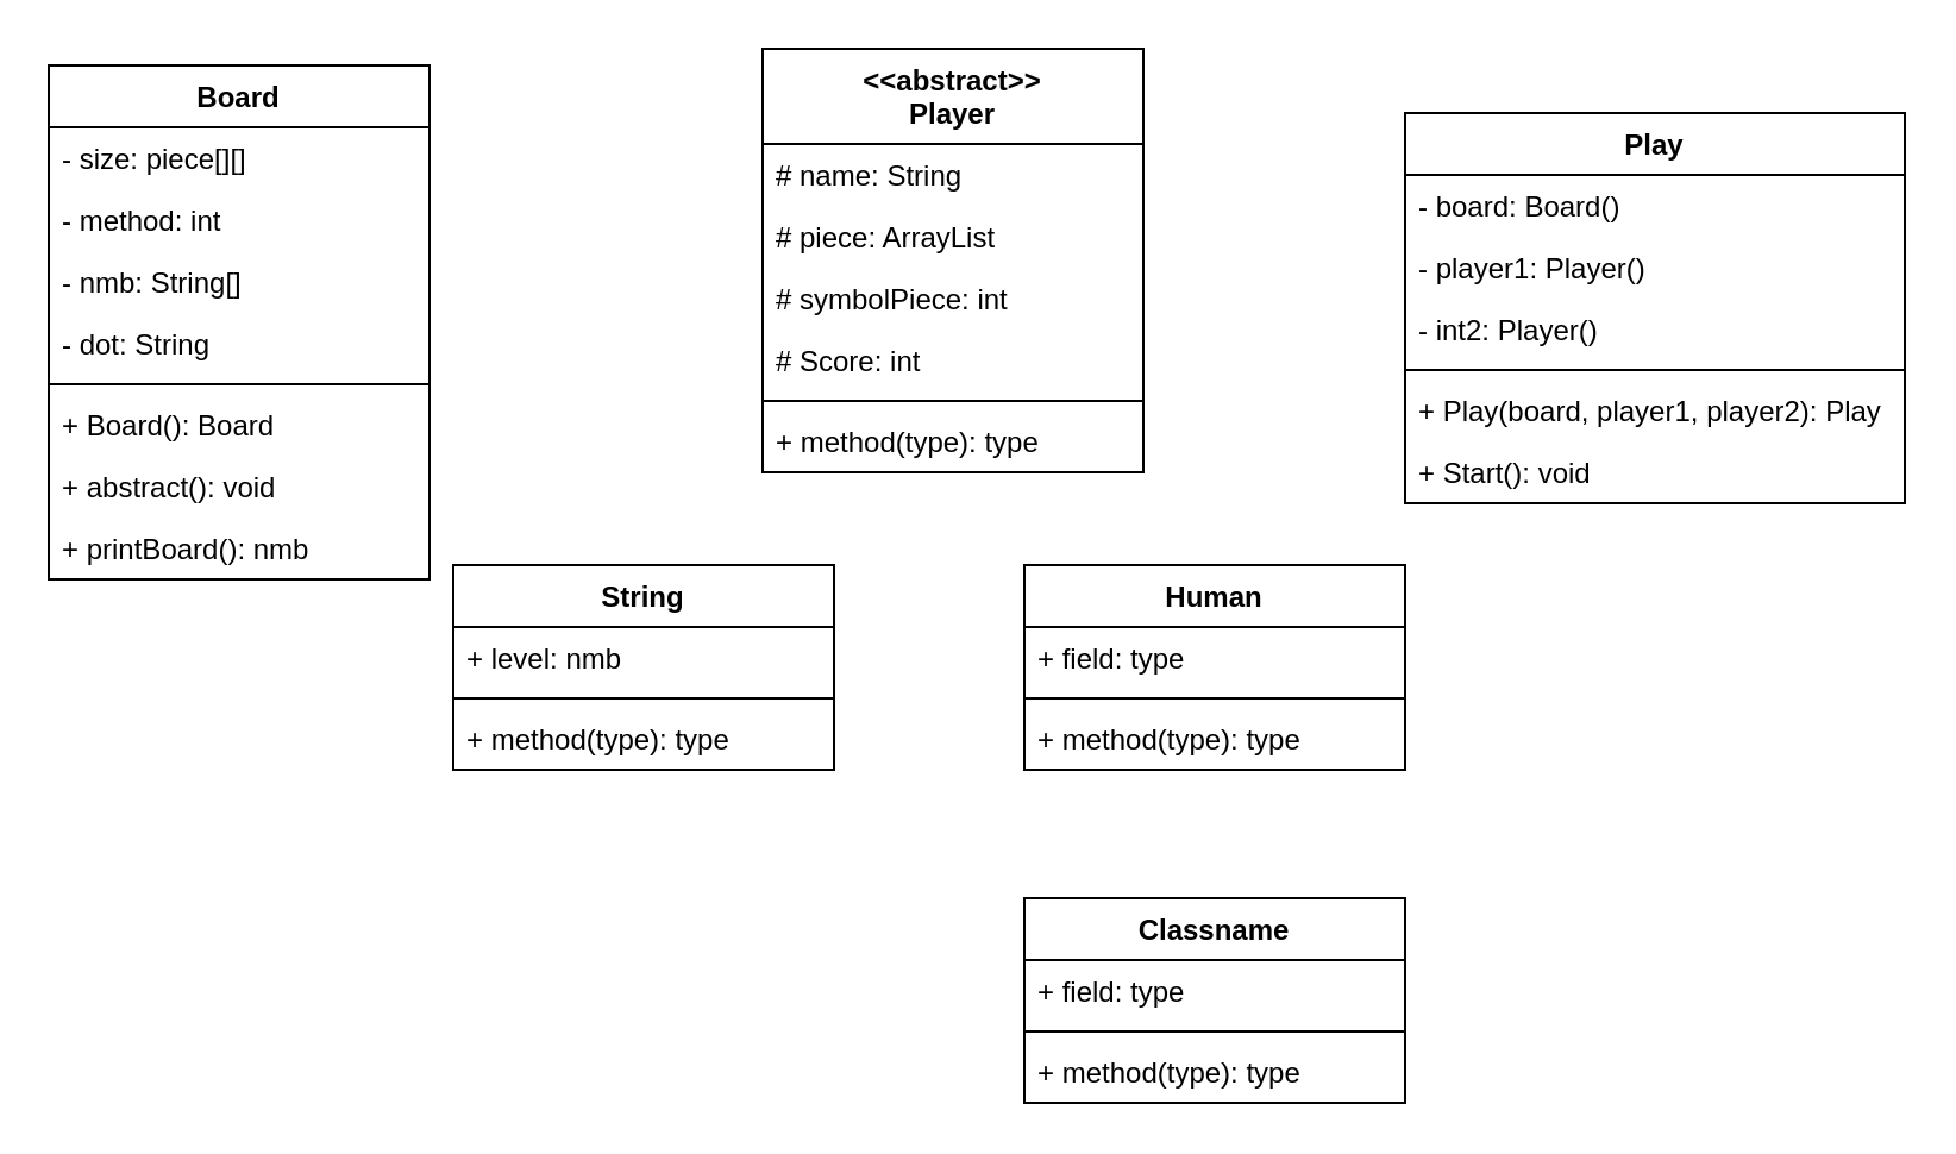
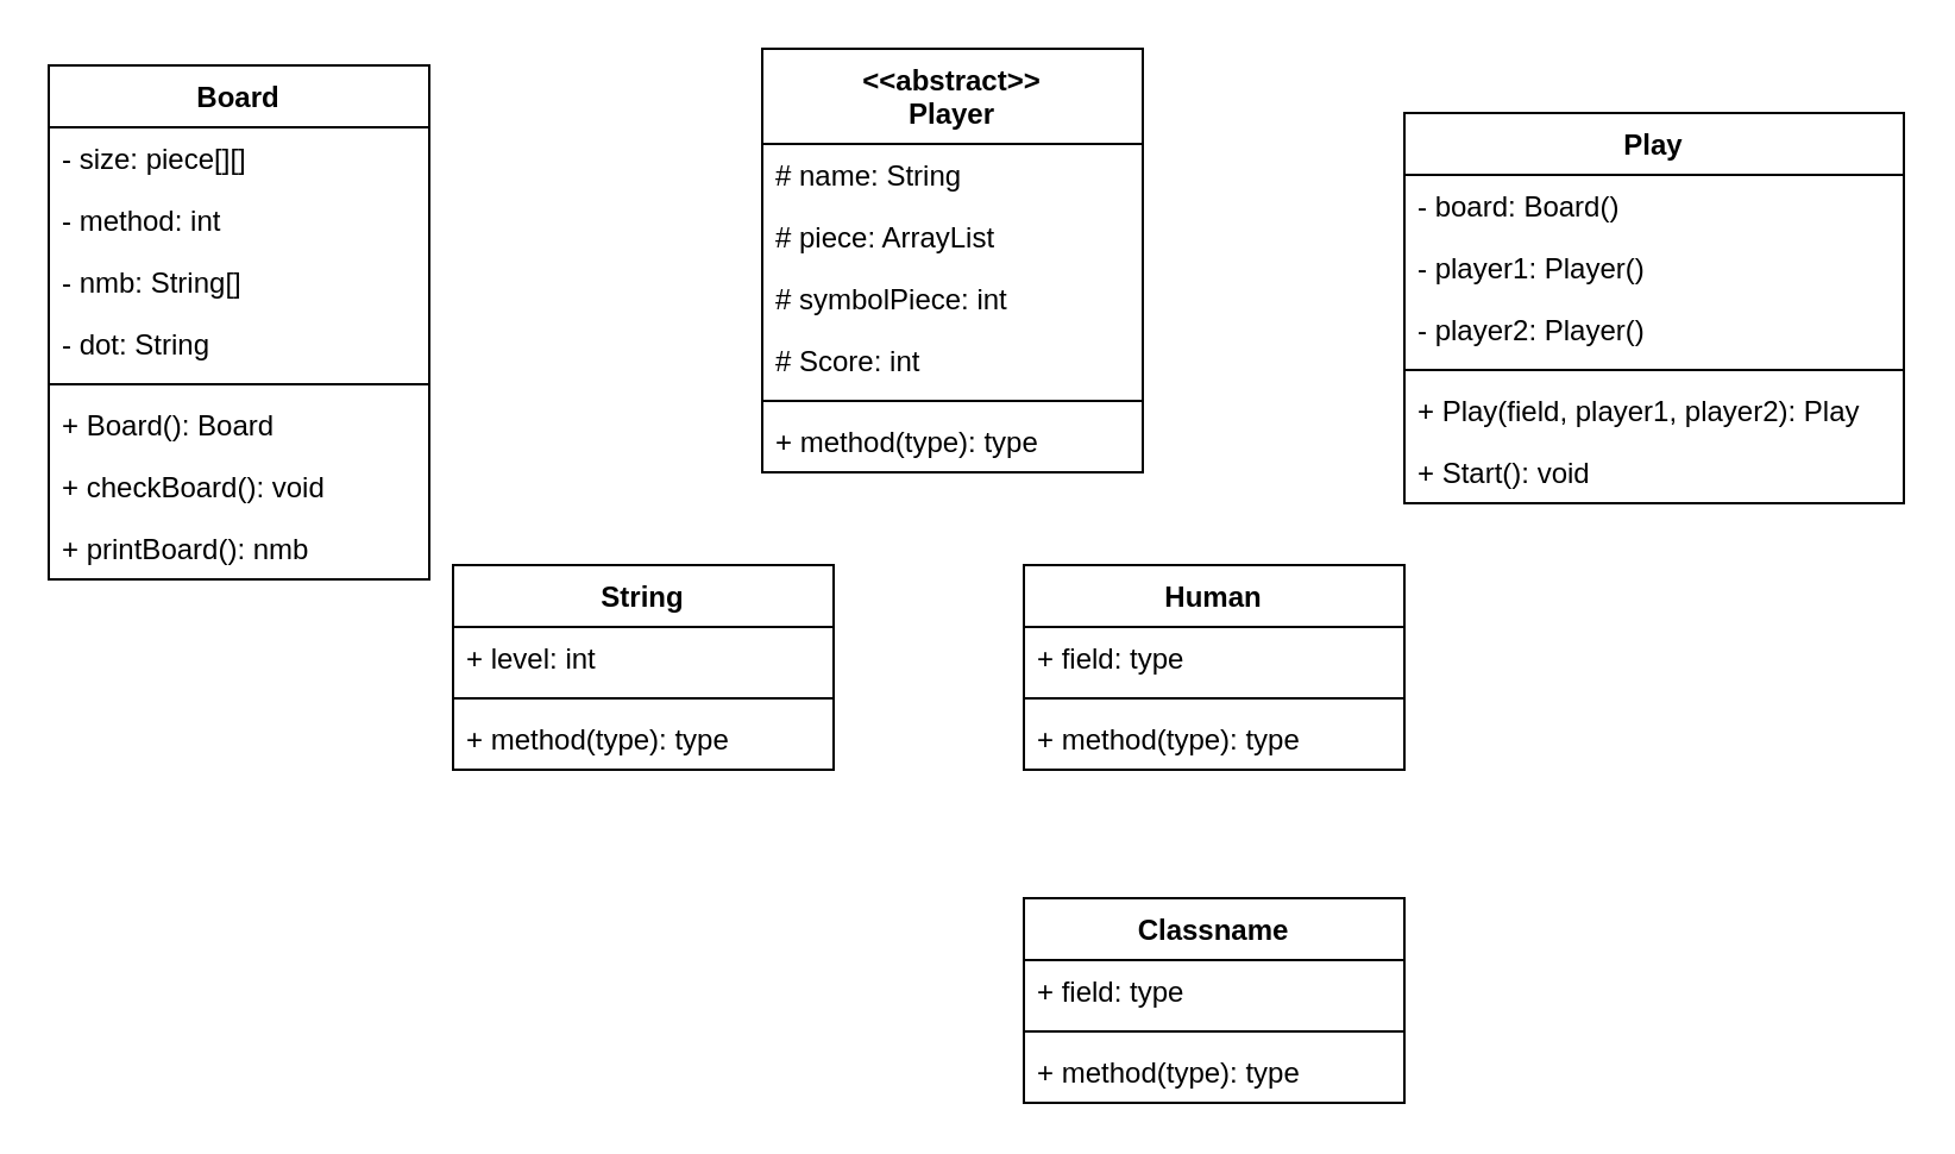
  <mxCell id="0" />
  <mxCell id="1" parent="0" />
  <mxCell id="2" value="Board" style="swimlane;fontStyle=1;align=center;verticalAlign=top;childLayout=stackLayout;horizontal=1;startSize=26;horizontalStack=0;resizeParent=1;resizeParentMax=0;resizeLast=0;collapsible=1;marginBottom=0;" parent="1" vertex="1"><mxGeometry x="20" y="27" width="160" height="216" as="geometry" /></mxCell>
  <mxCell id="3" value="- size: piece[][]&#10;" style="text;strokeColor=none;fillColor=none;align=left;verticalAlign=top;spacingLeft=4;spacingRight=4;overflow=hidden;rotatable=0;points=[[0,0.5],[1,0.5]];portConstraint=eastwest;" parent="2" vertex="1"><mxGeometry y="26" width="160" height="26" as="geometry" /></mxCell>
  <mxCell id="4" value="- method: int" style="text;strokeColor=none;fillColor=none;align=left;verticalAlign=top;spacingLeft=4;spacingRight=4;overflow=hidden;rotatable=0;points=[[0,0.5],[1,0.5]];portConstraint=eastwest;" parent="2" vertex="1"><mxGeometry y="52" width="160" height="26" as="geometry" /></mxCell>
  <mxCell id="5" value="- nmb: String[]" style="text;strokeColor=none;fillColor=none;align=left;verticalAlign=top;spacingLeft=4;spacingRight=4;overflow=hidden;rotatable=0;points=[[0,0.5],[1,0.5]];portConstraint=eastwest;" parent="2" vertex="1"><mxGeometry y="78" width="160" height="26" as="geometry" /></mxCell>
  <mxCell id="6" value="- dot: String" style="text;strokeColor=none;fillColor=none;align=left;verticalAlign=top;spacingLeft=4;spacingRight=4;overflow=hidden;rotatable=0;points=[[0,0.5],[1,0.5]];portConstraint=eastwest;" parent="2" vertex="1"><mxGeometry y="104" width="160" height="26" as="geometry" /></mxCell>
  <mxCell id="7" value="" style="line;strokeWidth=1;fillColor=none;align=left;verticalAlign=middle;spacingTop=-1;spacingLeft=3;spacingRight=3;rotatable=0;labelPosition=right;points=[];portConstraint=eastwest;" parent="2" vertex="1"><mxGeometry y="130" width="160" height="8" as="geometry" /></mxCell>
  <mxCell id="8" value="+ Board(): Board" style="text;strokeColor=none;fillColor=none;align=left;verticalAlign=top;spacingLeft=4;spacingRight=4;overflow=hidden;rotatable=0;points=[[0,0.5],[1,0.5]];portConstraint=eastwest;" parent="2" vertex="1"><mxGeometry y="138" width="160" height="26" as="geometry" /></mxCell>
- <mxCell id="9" value="+ abstract(): void" style="text;strokeColor=none;fillColor=none;align=left;verticalAlign=top;spacingLeft=4;spacingRight=4;overflow=hidden;rotatable=0;points=[[0,0.5],[1,0.5]];portConstraint=eastwest;" vertex="1" parent="2"><mxGeometry y="164" width="160" height="26" as="geometry" /></mxCell>
+ <mxCell id="9" value="+ checkBoard(): void" style="text;strokeColor=none;fillColor=none;align=left;verticalAlign=top;spacingLeft=4;spacingRight=4;overflow=hidden;rotatable=0;points=[[0,0.5],[1,0.5]];portConstraint=eastwest;" vertex="1" parent="2"><mxGeometry y="164" width="160" height="26" as="geometry" /></mxCell>
  <mxCell id="10" value="+ printBoard(): nmb" style="text;strokeColor=none;fillColor=none;align=left;verticalAlign=top;spacingLeft=4;spacingRight=4;overflow=hidden;rotatable=0;points=[[0,0.5],[1,0.5]];portConstraint=eastwest;" vertex="1" parent="2"><mxGeometry y="190" width="160" height="26" as="geometry" /></mxCell>
  <mxCell id="11" value="&lt;&lt;abstract&gt;&gt;&#10;Player" style="swimlane;fontStyle=1;align=center;verticalAlign=top;childLayout=stackLayout;horizontal=1;startSize=40;horizontalStack=0;resizeParent=1;resizeParentMax=0;resizeLast=0;collapsible=1;marginBottom=0;" parent="1" vertex="1"><mxGeometry x="320" y="20" width="160" height="178" as="geometry" /></mxCell>
  <mxCell id="12" value="# name: String" style="text;strokeColor=none;fillColor=none;align=left;verticalAlign=top;spacingLeft=4;spacingRight=4;overflow=hidden;rotatable=0;points=[[0,0.5],[1,0.5]];portConstraint=eastwest;" parent="11" vertex="1"><mxGeometry y="40" width="160" height="26" as="geometry" /></mxCell>
  <mxCell id="13" value="# piece: ArrayList" style="text;strokeColor=none;fillColor=none;align=left;verticalAlign=top;spacingLeft=4;spacingRight=4;overflow=hidden;rotatable=0;points=[[0,0.5],[1,0.5]];portConstraint=eastwest;" parent="11" vertex="1"><mxGeometry y="66" width="160" height="26" as="geometry" /></mxCell>
  <mxCell id="14" value="# symbolPiece: int" style="text;strokeColor=none;fillColor=none;align=left;verticalAlign=top;spacingLeft=4;spacingRight=4;overflow=hidden;rotatable=0;points=[[0,0.5],[1,0.5]];portConstraint=eastwest;" parent="11" vertex="1"><mxGeometry y="92" width="160" height="26" as="geometry" /></mxCell>
  <mxCell id="15" value="# Score: int" style="text;strokeColor=none;fillColor=none;align=left;verticalAlign=top;spacingLeft=4;spacingRight=4;overflow=hidden;rotatable=0;points=[[0,0.5],[1,0.5]];portConstraint=eastwest;" parent="11" vertex="1"><mxGeometry y="118" width="160" height="26" as="geometry" /></mxCell>
  <mxCell id="16" value="" style="line;strokeWidth=1;fillColor=none;align=left;verticalAlign=middle;spacingTop=-1;spacingLeft=3;spacingRight=3;rotatable=0;labelPosition=right;points=[];portConstraint=eastwest;" parent="11" vertex="1"><mxGeometry y="144" width="160" height="8" as="geometry" /></mxCell>
  <mxCell id="17" value="+ method(type): type" style="text;strokeColor=none;fillColor=none;align=left;verticalAlign=top;spacingLeft=4;spacingRight=4;overflow=hidden;rotatable=0;points=[[0,0.5],[1,0.5]];portConstraint=eastwest;" parent="11" vertex="1"><mxGeometry y="152" width="160" height="26" as="geometry" /></mxCell>
  <mxCell id="18" value="Human" style="swimlane;fontStyle=1;align=center;verticalAlign=top;childLayout=stackLayout;horizontal=1;startSize=26;horizontalStack=0;resizeParent=1;resizeParentMax=0;resizeLast=0;collapsible=1;marginBottom=0;" parent="1" vertex="1"><mxGeometry x="430" y="237" width="160" height="86" as="geometry" /></mxCell>
  <mxCell id="19" value="+ field: type" style="text;strokeColor=none;fillColor=none;align=left;verticalAlign=top;spacingLeft=4;spacingRight=4;overflow=hidden;rotatable=0;points=[[0,0.5],[1,0.5]];portConstraint=eastwest;" parent="18" vertex="1"><mxGeometry y="26" width="160" height="26" as="geometry" /></mxCell>
  <mxCell id="20" value="" style="line;strokeWidth=1;fillColor=none;align=left;verticalAlign=middle;spacingTop=-1;spacingLeft=3;spacingRight=3;rotatable=0;labelPosition=right;points=[];portConstraint=eastwest;" parent="18" vertex="1"><mxGeometry y="52" width="160" height="8" as="geometry" /></mxCell>
  <mxCell id="21" value="+ method(type): type" style="text;strokeColor=none;fillColor=none;align=left;verticalAlign=top;spacingLeft=4;spacingRight=4;overflow=hidden;rotatable=0;points=[[0,0.5],[1,0.5]];portConstraint=eastwest;" parent="18" vertex="1"><mxGeometry y="60" width="160" height="26" as="geometry" /></mxCell>
  <mxCell id="22" value="String" style="swimlane;fontStyle=1;align=center;verticalAlign=top;childLayout=stackLayout;horizontal=1;startSize=26;horizontalStack=0;resizeParent=1;resizeParentMax=0;resizeLast=0;collapsible=1;marginBottom=0;" parent="1" vertex="1"><mxGeometry x="190" y="237" width="160" height="86" as="geometry" /></mxCell>
- <mxCell id="23" value="+ level: nmb" style="text;strokeColor=none;fillColor=none;align=left;verticalAlign=top;spacingLeft=4;spacingRight=4;overflow=hidden;rotatable=0;points=[[0,0.5],[1,0.5]];portConstraint=eastwest;" parent="22" vertex="1"><mxGeometry y="26" width="160" height="26" as="geometry" /></mxCell>
+ <mxCell id="23" value="+ level: int" style="text;strokeColor=none;fillColor=none;align=left;verticalAlign=top;spacingLeft=4;spacingRight=4;overflow=hidden;rotatable=0;points=[[0,0.5],[1,0.5]];portConstraint=eastwest;" parent="22" vertex="1"><mxGeometry y="26" width="160" height="26" as="geometry" /></mxCell>
  <mxCell id="24" value="" style="line;strokeWidth=1;fillColor=none;align=left;verticalAlign=middle;spacingTop=-1;spacingLeft=3;spacingRight=3;rotatable=0;labelPosition=right;points=[];portConstraint=eastwest;" parent="22" vertex="1"><mxGeometry y="52" width="160" height="8" as="geometry" /></mxCell>
  <mxCell id="25" value="+ method(type): type" style="text;strokeColor=none;fillColor=none;align=left;verticalAlign=top;spacingLeft=4;spacingRight=4;overflow=hidden;rotatable=0;points=[[0,0.5],[1,0.5]];portConstraint=eastwest;" parent="22" vertex="1"><mxGeometry y="60" width="160" height="26" as="geometry" /></mxCell>
  <mxCell id="26" value="Play" style="swimlane;fontStyle=1;align=center;verticalAlign=top;childLayout=stackLayout;horizontal=1;startSize=26;horizontalStack=0;resizeParent=1;resizeParentMax=0;resizeLast=0;collapsible=1;marginBottom=0;" parent="1" vertex="1"><mxGeometry x="590" y="47" width="210" height="164" as="geometry" /></mxCell>
  <mxCell id="27" value="- board: Board()" style="text;strokeColor=none;fillColor=none;align=left;verticalAlign=top;spacingLeft=4;spacingRight=4;overflow=hidden;rotatable=0;points=[[0,0.5],[1,0.5]];portConstraint=eastwest;" parent="26" vertex="1"><mxGeometry y="26" width="210" height="26" as="geometry" /></mxCell>
  <mxCell id="28" value="- player1: Player()" style="text;strokeColor=none;fillColor=none;align=left;verticalAlign=top;spacingLeft=4;spacingRight=4;overflow=hidden;rotatable=0;points=[[0,0.5],[1,0.5]];portConstraint=eastwest;" parent="26" vertex="1"><mxGeometry y="52" width="210" height="26" as="geometry" /></mxCell>
- <mxCell id="29" value="- int2: Player()" style="text;strokeColor=none;fillColor=none;align=left;verticalAlign=top;spacingLeft=4;spacingRight=4;overflow=hidden;rotatable=0;points=[[0,0.5],[1,0.5]];portConstraint=eastwest;" parent="26" vertex="1"><mxGeometry y="78" width="210" height="26" as="geometry" /></mxCell>
+ <mxCell id="29" value="- player2: Player()" style="text;strokeColor=none;fillColor=none;align=left;verticalAlign=top;spacingLeft=4;spacingRight=4;overflow=hidden;rotatable=0;points=[[0,0.5],[1,0.5]];portConstraint=eastwest;" parent="26" vertex="1"><mxGeometry y="78" width="210" height="26" as="geometry" /></mxCell>
  <mxCell id="30" value="" style="line;strokeWidth=1;fillColor=none;align=left;verticalAlign=middle;spacingTop=-1;spacingLeft=3;spacingRight=3;rotatable=0;labelPosition=right;points=[];portConstraint=eastwest;" parent="26" vertex="1"><mxGeometry y="104" width="210" height="8" as="geometry" /></mxCell>
- <mxCell id="31" value="+ Play(board, player1, player2): Play" style="text;strokeColor=none;fillColor=none;align=left;verticalAlign=top;spacingLeft=4;spacingRight=4;overflow=hidden;rotatable=0;points=[[0,0.5],[1,0.5]];portConstraint=eastwest;" parent="26" vertex="1"><mxGeometry y="112" width="210" height="26" as="geometry" /></mxCell>
+ <mxCell id="31" value="+ Play(field, player1, player2): Play" style="text;strokeColor=none;fillColor=none;align=left;verticalAlign=top;spacingLeft=4;spacingRight=4;overflow=hidden;rotatable=0;points=[[0,0.5],[1,0.5]];portConstraint=eastwest;" parent="26" vertex="1"><mxGeometry y="112" width="210" height="26" as="geometry" /></mxCell>
  <mxCell id="32" value="+ Start(): void" style="text;strokeColor=none;fillColor=none;align=left;verticalAlign=top;spacingLeft=4;spacingRight=4;overflow=hidden;rotatable=0;points=[[0,0.5],[1,0.5]];portConstraint=eastwest;" vertex="1" parent="26"><mxGeometry y="138" width="210" height="26" as="geometry" /></mxCell>
  <mxCell id="33" value="Classname" style="swimlane;fontStyle=1;align=center;verticalAlign=top;childLayout=stackLayout;horizontal=1;startSize=26;horizontalStack=0;resizeParent=1;resizeParentMax=0;resizeLast=0;collapsible=1;marginBottom=0;" parent="1" vertex="1"><mxGeometry x="430" y="377" width="160" height="86" as="geometry" /></mxCell>
  <mxCell id="34" value="+ field: type" style="text;strokeColor=none;fillColor=none;align=left;verticalAlign=top;spacingLeft=4;spacingRight=4;overflow=hidden;rotatable=0;points=[[0,0.5],[1,0.5]];portConstraint=eastwest;" parent="33" vertex="1"><mxGeometry y="26" width="160" height="26" as="geometry" /></mxCell>
  <mxCell id="35" value="" style="line;strokeWidth=1;fillColor=none;align=left;verticalAlign=middle;spacingTop=-1;spacingLeft=3;spacingRight=3;rotatable=0;labelPosition=right;points=[];portConstraint=eastwest;" parent="33" vertex="1"><mxGeometry y="52" width="160" height="8" as="geometry" /></mxCell>
  <mxCell id="36" value="+ method(type): type" style="text;strokeColor=none;fillColor=none;align=left;verticalAlign=top;spacingLeft=4;spacingRight=4;overflow=hidden;rotatable=0;points=[[0,0.5],[1,0.5]];portConstraint=eastwest;" parent="33" vertex="1"><mxGeometry y="60" width="160" height="26" as="geometry" /></mxCell>
